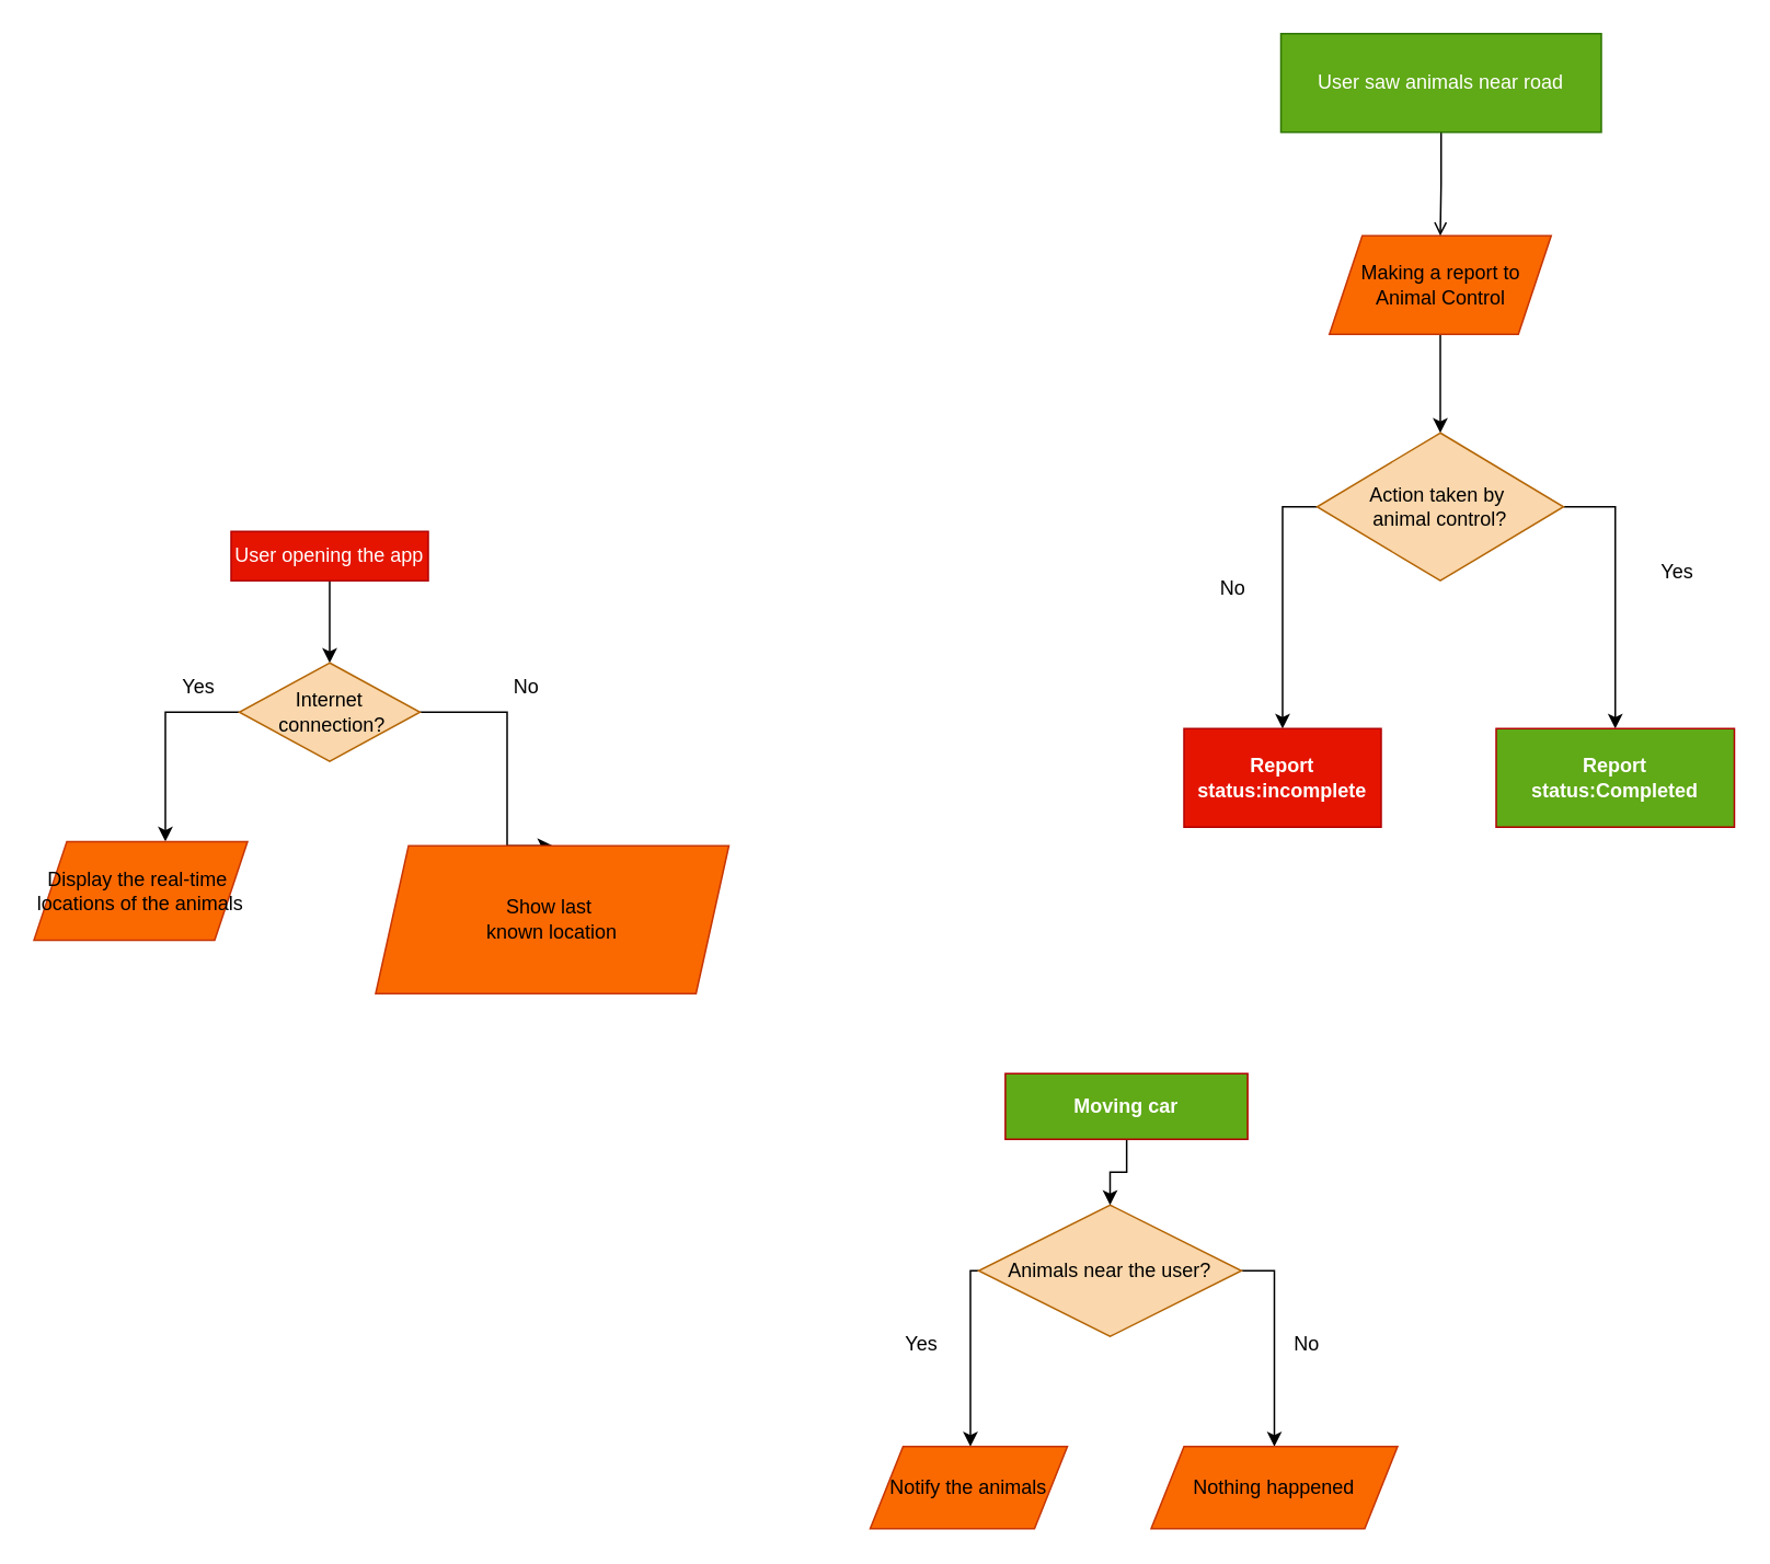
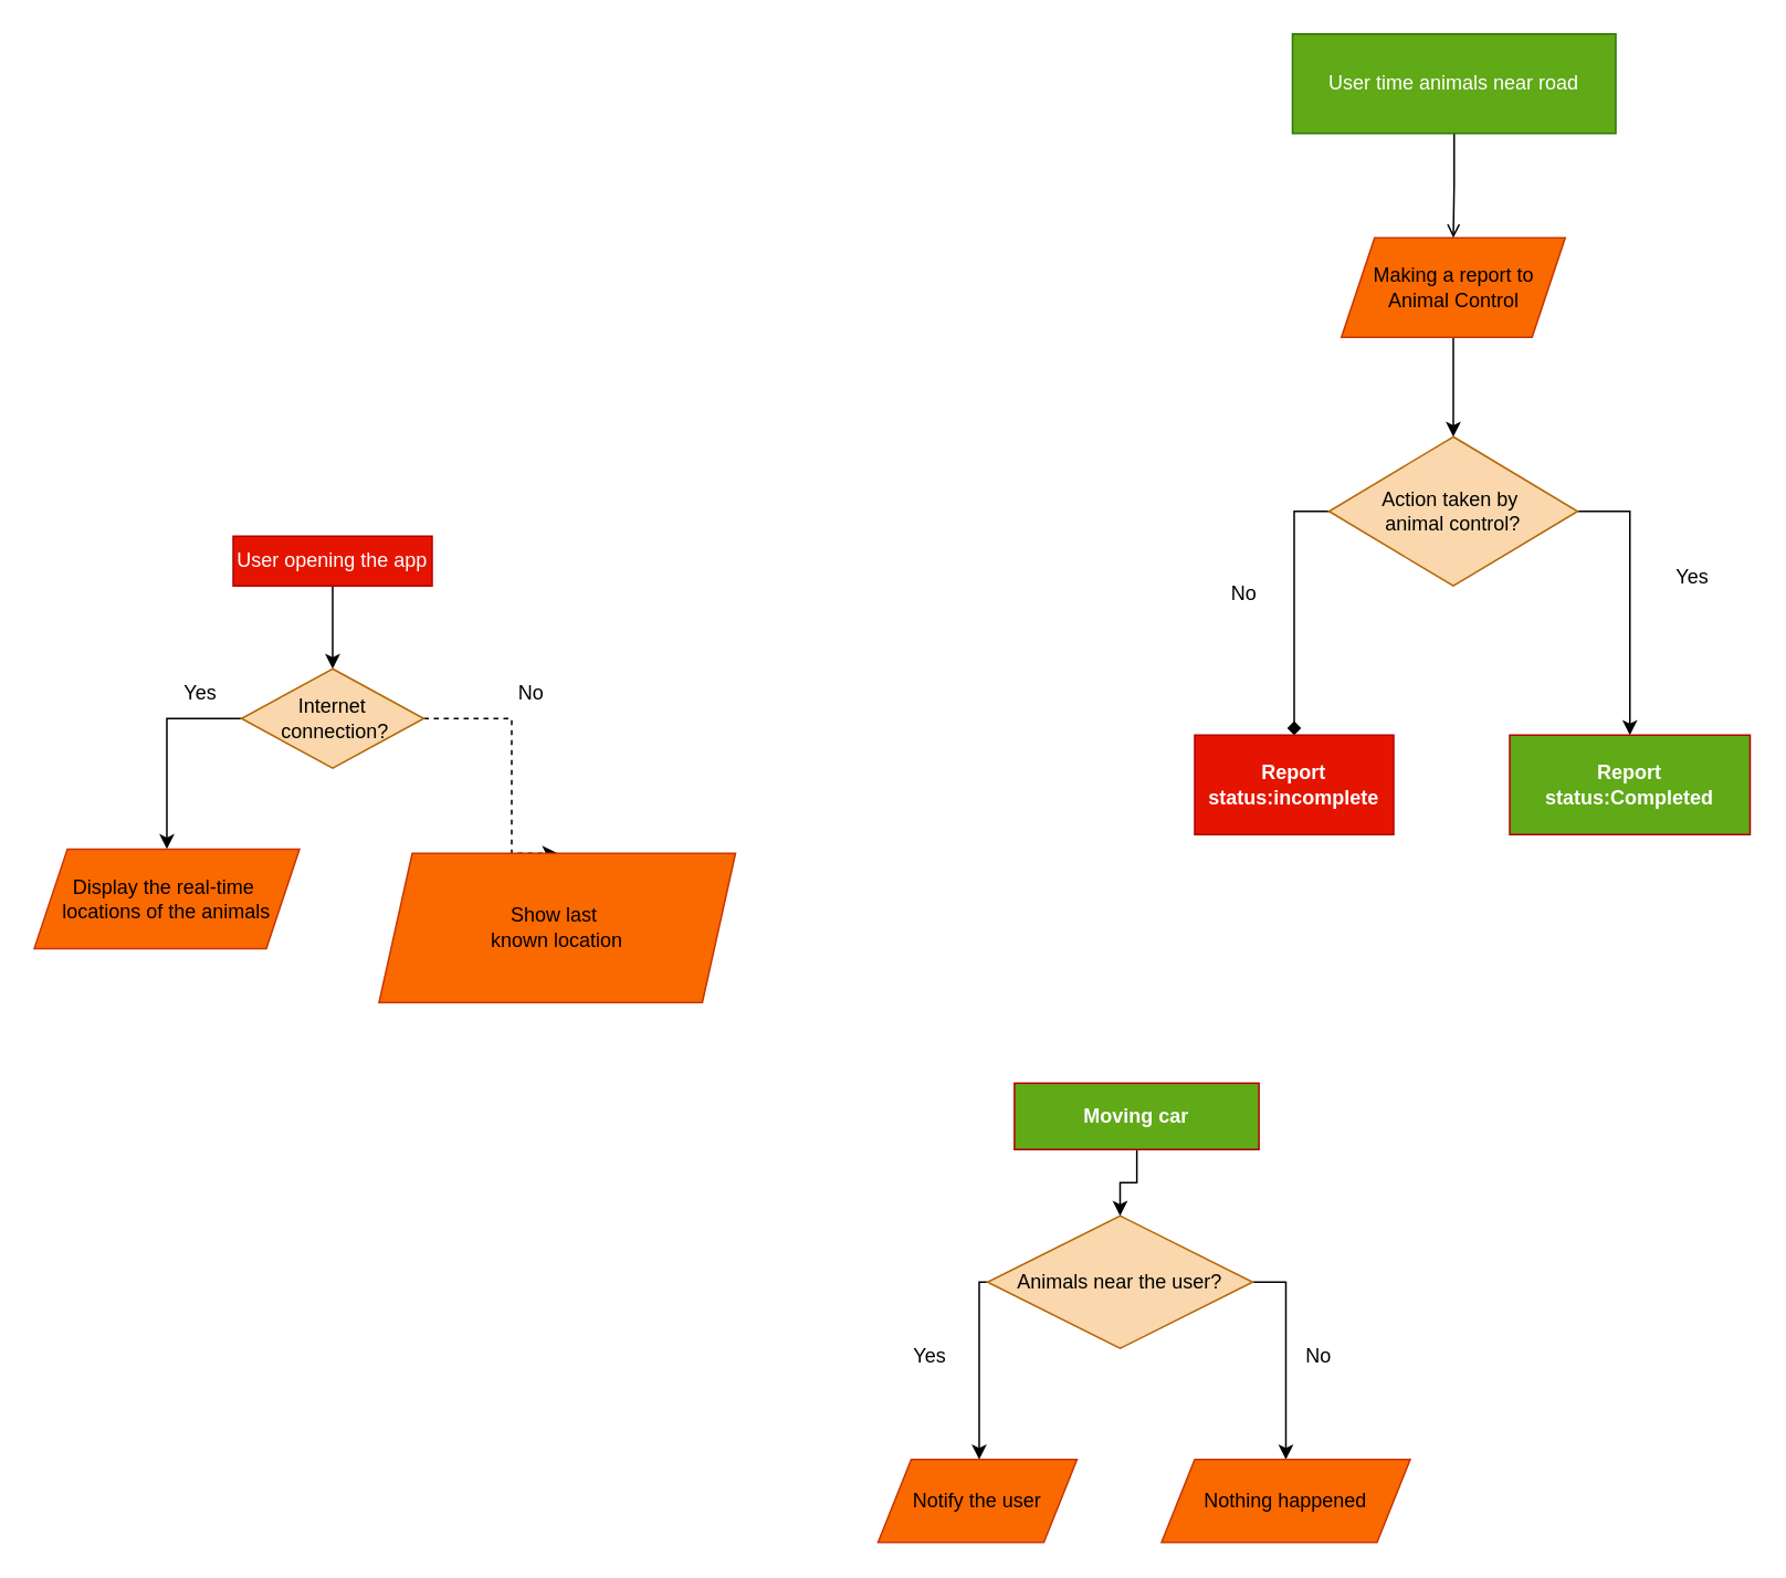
  <mxCell id="0" />
  <mxCell id="1" parent="0" />
  <mxCell id="2" style="edgeStyle=orthogonalEdgeStyle;rounded=0;orthogonalLoop=1;jettySize=auto;html=1;" parent="1" source="3" target="6" edge="1"><mxGeometry relative="1" as="geometry"><mxPoint x="200" y="393" as="targetPoint" /></mxGeometry></mxCell>
  <mxCell id="3" value="User opening the app" style="rounded=0;whiteSpace=wrap;html=1;fillColor=#e51400;fontColor=#ffffff;strokeColor=#B20000;" parent="1" vertex="1"><mxGeometry x="140" y="323" width="120" height="30" as="geometry" /></mxCell>
  <mxCell id="4" style="edgeStyle=orthogonalEdgeStyle;rounded=0;orthogonalLoop=1;jettySize=auto;html=1;exitX=0;exitY=0.5;exitDx=0;exitDy=0;" parent="1" source="6" target="7" edge="1"><mxGeometry relative="1" as="geometry"><mxPoint x="200" y="503" as="targetPoint" /><Array as="points"><mxPoint x="100" y="433" /></Array></mxGeometry></mxCell>
- <mxCell id="5" style="edgeStyle=orthogonalEdgeStyle;rounded=0;orthogonalLoop=1;jettySize=auto;html=1;entryX=0.5;entryY=0;entryDx=0;entryDy=0;" edge="1" parent="1" source="6" target="8"><mxGeometry relative="1" as="geometry"><Array as="points"><mxPoint x="308" y="433" /></Array></mxGeometry></mxCell>
+ <mxCell id="5" style="edgeStyle=orthogonalEdgeStyle;rounded=0;orthogonalLoop=1;jettySize=auto;html=1;entryX=0.5;entryY=0;entryDx=0;entryDy=0;dashed=1;" edge="1" parent="1" source="6" target="8"><mxGeometry relative="1" as="geometry"><Array as="points"><mxPoint x="308" y="433" /></Array></mxGeometry></mxCell>
  <mxCell id="6" value="&lt;div&gt;Internet&lt;/div&gt;&lt;div&gt;&amp;nbsp;connection?&lt;/div&gt;" style="rhombus;whiteSpace=wrap;html=1;fillColor=#fad7ac;strokeColor=#b46504;" parent="1" vertex="1"><mxGeometry x="145" y="403" width="110" height="60" as="geometry" /></mxCell>
- <mxCell id="7" value="&lt;div&gt;Display the real-time&amp;nbsp;&lt;/div&gt;&lt;div&gt;locations of the animals&lt;/div&gt;" style="shape=parallelogram;perimeter=parallelogramPerimeter;whiteSpace=wrap;html=1;fixedSize=1;fillColor=#fa6800;fontColor=#000000;strokeColor=#C73500;" parent="1" vertex="1"><mxGeometry x="20" y="511.75" width="130" height="60" as="geometry" /></mxCell>
+ <mxCell id="7" value="&lt;div&gt;Display the real-time&amp;nbsp;&lt;/div&gt;&lt;div&gt;locations of the animals&lt;/div&gt;" style="shape=parallelogram;perimeter=parallelogramPerimeter;whiteSpace=wrap;html=1;fixedSize=1;fillColor=#fa6800;fontColor=#000000;strokeColor=#C73500;" parent="1" vertex="1"><mxGeometry x="20" y="511.75" width="160" height="60" as="geometry" /></mxCell>
  <mxCell id="8" value="&lt;div&gt;Show last&amp;nbsp;&lt;/div&gt;&lt;div&gt;known location&lt;/div&gt;" style="shape=parallelogram;perimeter=parallelogramPerimeter;whiteSpace=wrap;html=1;fixedSize=1;fillColor=#fa6800;fontColor=#000000;strokeColor=#C73500;" parent="1" vertex="1"><mxGeometry x="228" y="514.25" width="215" height="90" as="geometry" /></mxCell>
  <mxCell id="9" style="edgeStyle=orthogonalEdgeStyle;rounded=0;orthogonalLoop=1;jettySize=auto;html=1;exitX=0;exitY=0.5;exitDx=0;exitDy=0;" parent="1" source="11" target="12" edge="1"><mxGeometry relative="1" as="geometry"><mxPoint x="685" y="863" as="targetPoint" /><Array as="points"><mxPoint x="590" y="773" /></Array></mxGeometry></mxCell>
  <mxCell id="10" style="edgeStyle=orthogonalEdgeStyle;rounded=0;orthogonalLoop=1;jettySize=auto;html=1;entryX=0.5;entryY=0;entryDx=0;entryDy=0;" edge="1" parent="1" source="11" target="26"><mxGeometry relative="1" as="geometry"><Array as="points"><mxPoint x="775" y="773" /></Array></mxGeometry></mxCell>
  <mxCell id="11" value="Animals near the user?" style="rhombus;whiteSpace=wrap;html=1;fillColor=#fad7ac;strokeColor=#b46504;" parent="1" vertex="1"><mxGeometry x="595" y="733" width="160" height="80" as="geometry" /></mxCell>
- <mxCell id="12" value="Notify the animals" style="shape=parallelogram;perimeter=parallelogramPerimeter;whiteSpace=wrap;html=1;fixedSize=1;fillColor=#fa6800;fontColor=#000000;strokeColor=#C73500;" parent="1" vertex="1"><mxGeometry x="529" y="880" width="120" height="50" as="geometry" /></mxCell>
+ <mxCell id="12" value="Notify the user" style="shape=parallelogram;perimeter=parallelogramPerimeter;whiteSpace=wrap;html=1;fixedSize=1;fillColor=#fa6800;fontColor=#000000;strokeColor=#C73500;" parent="1" vertex="1"><mxGeometry x="529" y="880" width="120" height="50" as="geometry" /></mxCell>
  <mxCell id="13" style="edgeStyle=orthogonalEdgeStyle;rounded=0;orthogonalLoop=1;jettySize=auto;html=1;entryX=0.5;entryY=0;entryDx=0;entryDy=0;" edge="1" parent="1" source="14" target="17"><mxGeometry relative="1" as="geometry" /></mxCell>
  <mxCell id="14" value="Making a report to Animal Control" style="shape=parallelogram;perimeter=parallelogramPerimeter;whiteSpace=wrap;html=1;fixedSize=1;fillColor=#fa6800;fontColor=#000000;strokeColor=#C73500;" parent="1" vertex="1"><mxGeometry x="808.5" y="143" width="135" height="60" as="geometry" /></mxCell>
  <mxCell id="15" value="" style="edgeStyle=orthogonalEdgeStyle;rounded=0;orthogonalLoop=1;jettySize=auto;html=1;exitX=1;exitY=0.5;exitDx=0;exitDy=0;entryX=0.5;entryY=0;entryDx=0;entryDy=0;" parent="1" source="17" target="18" edge="1"><mxGeometry relative="1" as="geometry"><Array as="points"><mxPoint x="983" y="308" /></Array></mxGeometry></mxCell>
- <mxCell id="16" style="edgeStyle=orthogonalEdgeStyle;rounded=0;orthogonalLoop=1;jettySize=auto;html=1;entryX=0.5;entryY=0;entryDx=0;entryDy=0;exitX=0;exitY=0.5;exitDx=0;exitDy=0;" parent="1" source="17" target="19" edge="1"><mxGeometry relative="1" as="geometry"><Array as="points"><mxPoint x="780" y="308" /></Array></mxGeometry></mxCell>
+ <mxCell id="16" style="edgeStyle=orthogonalEdgeStyle;rounded=0;orthogonalLoop=1;jettySize=auto;html=1;entryX=0.5;entryY=0;entryDx=0;entryDy=0;exitX=0;exitY=0.5;exitDx=0;exitDy=0;endArrow=diamond;" parent="1" source="17" target="19" edge="1"><mxGeometry relative="1" as="geometry"><Array as="points"><mxPoint x="780" y="308" /></Array></mxGeometry></mxCell>
  <mxCell id="17" value="&lt;div&gt;Action taken by&amp;nbsp;&lt;/div&gt;&lt;div&gt;animal control?&lt;/div&gt;" style="rhombus;whiteSpace=wrap;html=1;fillColor=#fad7ac;strokeColor=#b46504;" parent="1" vertex="1"><mxGeometry x="801" y="263" width="150" height="90" as="geometry" /></mxCell>
  <mxCell id="18" value="&lt;b&gt;Report status:Completed&lt;/b&gt;" style="whiteSpace=wrap;html=1;fillColor=light-dark(#60a917, #ff9281);strokeColor=#B20000;fontColor=#ffffff;" parent="1" vertex="1"><mxGeometry x="910" y="443" width="145" height="60" as="geometry" /></mxCell>
  <mxCell id="19" value="&lt;strong&gt;Report status:incomplete&lt;/strong&gt;" style="whiteSpace=wrap;html=1;fillColor=#e51400;fontColor=#ffffff;strokeColor=#B20000;" parent="1" vertex="1"><mxGeometry x="720" y="443" width="120" height="60" as="geometry" /></mxCell>
  <mxCell id="20" value="&lt;div&gt;Yes&lt;/div&gt;" style="text;html=1;align=center;verticalAlign=middle;resizable=0;points=[];autosize=1;strokeColor=none;fillColor=none;" parent="1" vertex="1"><mxGeometry x="100" y="403" width="40" height="30" as="geometry" /></mxCell>
  <mxCell id="21" value="No" style="text;html=1;align=center;verticalAlign=middle;whiteSpace=wrap;rounded=0;" parent="1" vertex="1"><mxGeometry x="765" y="803" width="60" height="30" as="geometry" /></mxCell>
  <mxCell id="22" value="No" style="text;html=1;align=center;verticalAlign=middle;whiteSpace=wrap;rounded=0;" parent="1" vertex="1"><mxGeometry x="720" y="343" width="60" height="30" as="geometry" /></mxCell>
  <mxCell id="23" value="&lt;div&gt;Yes&lt;/div&gt;" style="text;html=1;align=center;verticalAlign=middle;resizable=0;points=[];autosize=1;strokeColor=none;fillColor=none;" parent="1" vertex="1"><mxGeometry x="1000" y="333" width="40" height="30" as="geometry" /></mxCell>
  <mxCell id="24" value="No" style="text;html=1;align=center;verticalAlign=middle;whiteSpace=wrap;rounded=0;" vertex="1" parent="1"><mxGeometry x="290" y="403" width="60" height="30" as="geometry" /></mxCell>
  <mxCell id="25" value="&lt;div&gt;Yes&lt;/div&gt;" style="text;html=1;align=center;verticalAlign=middle;resizable=0;points=[];autosize=1;strokeColor=none;fillColor=none;" parent="1" vertex="1"><mxGeometry x="540" y="803" width="40" height="30" as="geometry" /></mxCell>
  <mxCell id="26" value="Nothing happened" style="shape=parallelogram;perimeter=parallelogramPerimeter;whiteSpace=wrap;html=1;fixedSize=1;fillColor=#fa6800;fontColor=#000000;strokeColor=#C73500;" vertex="1" parent="1"><mxGeometry x="700" y="880" width="150" height="50" as="geometry" /></mxCell>
  <mxCell id="27" style="edgeStyle=orthogonalEdgeStyle;rounded=0;orthogonalLoop=1;jettySize=auto;html=1;entryX=0.5;entryY=0;entryDx=0;entryDy=0;endArrow=open;" edge="1" parent="1" source="28" target="14"><mxGeometry relative="1" as="geometry" /></mxCell>
- <mxCell id="28" value="User saw animals near road" style="rounded=0;whiteSpace=wrap;html=1;fillColor=light-dark(#60a917, #ff9281);fontColor=#ffffff;strokeColor=#2D7600;" vertex="1" parent="1"><mxGeometry x="779" y="20" width="195" height="60" as="geometry" /></mxCell>
+ <mxCell id="28" value="User time animals near road" style="rounded=0;whiteSpace=wrap;html=1;fillColor=light-dark(#60a917, #ff9281);fontColor=#ffffff;strokeColor=#2D7600;" vertex="1" parent="1"><mxGeometry x="779" y="20" width="195" height="60" as="geometry" /></mxCell>
  <mxCell id="29" style="edgeStyle=orthogonalEdgeStyle;rounded=0;orthogonalLoop=1;jettySize=auto;html=1;entryX=0.5;entryY=0;entryDx=0;entryDy=0;" edge="1" parent="1" source="30" target="11"><mxGeometry relative="1" as="geometry" /></mxCell>
  <mxCell id="30" value="&lt;b&gt;Moving car&lt;/b&gt;" style="whiteSpace=wrap;html=1;fillColor=light-dark(#60a917, #ff9281);strokeColor=#B20000;fontColor=#ffffff;" vertex="1" parent="1"><mxGeometry x="611.25" y="653" width="147.5" height="40" as="geometry" /></mxCell>
